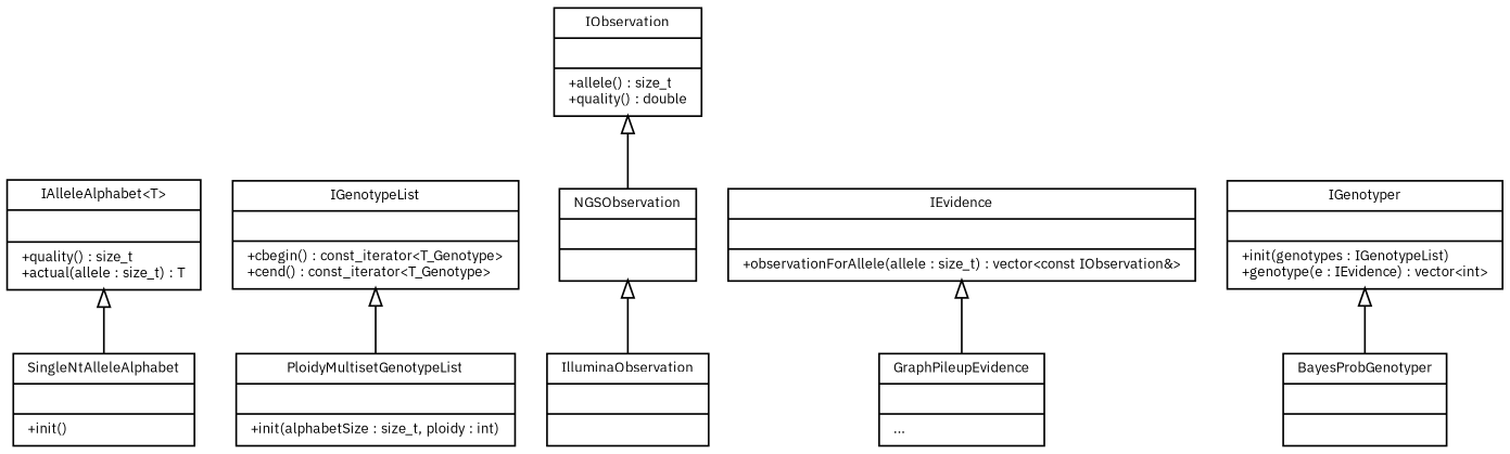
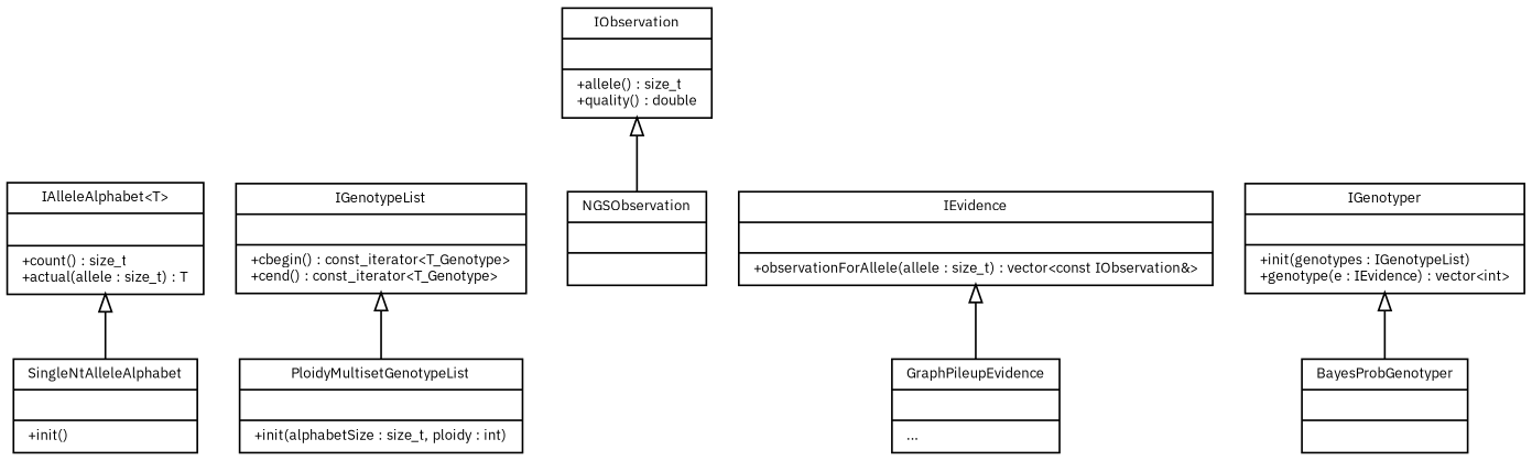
  digraph {
    fontname="IBM Plex Sans"
    fontsize=8
    rankdir=BT
    node [fontname="IBM Plex Sans" fontsize=8 shape=record]
    edge [arrowhead=empty fontname="IBM Plex Sans" fontsize=8]
-   n1 [label="{IAlleleAlphabet\<T\>||+quality() : size_t\l+actual(allele : size_t) : T\l}"]
+   n1 [label="{IAlleleAlphabet\<T\>||+count() : size_t\l+actual(allele : size_t) : T\l}"]
    n2 [label="{SingleNtAlleleAlphabet||+init()\l}"]
    n3 [label="{IGenotypeList||+cbegin() : const_iterator\<T_Genotype\>\l+cend() : const_iterator\<T_Genotype\>\l}"]
    n4 [label="{PloidyMultisetGenotypeList||+init(alphabetSize : size_t, ploidy : int)\l}"]
    n5 [label="{IObservation||+allele() : size_t\l+quality() : double\l}"]
    n6 [label="{NGSObservation||}"]
-   n7 [label="{IlluminaObservation||}"]
    n8 [label="{IEvidence||+observationForAllele(allele : size_t) : vector\<const IObservation&\>\l}"]
    n9 [label="{GraphPileupEvidence||...\l}"]
    n10 [label="{IGenotyper||+init(genotypes : IGenotypeList)\l+genotype(e : IEvidence) : vector\<int\>\l}"]
    n11 [label="{BayesProbGenotyper||}"]
    n2 -> n1
    n4 -> n3
    n6 -> n5
-   n7 -> n6
    n9 -> n8
    n11 -> n10
  }
